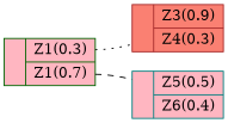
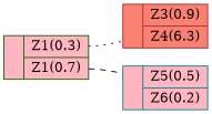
  graph {
    rankdir=LR
    node [fillcolor=lightpink shape=record style=filled]
    n1 [color=darkgreen label=" {  <0>  | { <Z1>Z1(0.3)|<Z2>Z1(0.7)}}"]
-   n2 [color=brown fillcolor=salmon label=" {  <0>  | { <Z3>Z3(0.9)|<Z4>Z4(0.3)}}"]
-   n3 [color=teal label=" {  <0>  | { <Z5>Z5(0.5)|<Z6>Z6(0.4)}}"]
+   n2 [color=brown fillcolor=salmon label=" {  <0>  | { <Z3>Z3(0.9)|<Z4>Z4(6.3)}}"]
+   n3 [color=teal label=" {  <0>  | { <Z5>Z5(0.5)|<Z6>Z6(0.2)}}"]
    n1 -- n2 [style=dotted tailport=Z1]
    n1 -- n3 [style=dashed tailport=Z2]
  }
